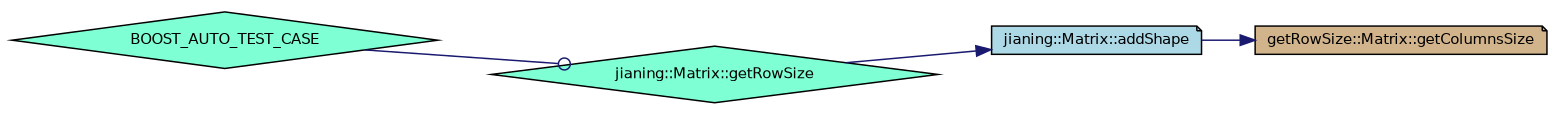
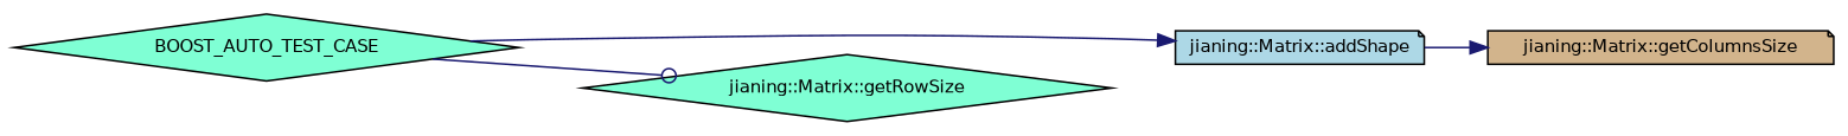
  digraph {
    rankdir=LR
    node [color=black fillcolor=aquamarine fontname=Helvetica fontsize=10 shape=diamond style=filled]
    edge [arrowhead=normal color=midnightblue fontname=Helvetica fontsize=10 labelfontname=Helvetica labelfontsize=10 style=solid]
    n1 [fontcolor=black height=0.2 label=BOOST_AUTO_TEST_CASE width=0.4]
    n2 [fillcolor=lightblue height=0.2 label="jianing::Matrix::addShape" shape=note width=0.4]
    n3 [height=0.2 label="jianing::Matrix::getRowSize" width=0.4]
-   n4 [fillcolor=tan height=0.2 label="getRowSize::Matrix::getColumnsSize" shape=note width=0.4]
-   n3 -> n2
+   n4 [fillcolor=tan height=0.2 label="jianing::Matrix::getColumnsSize" shape=note width=0.4]
+   n1 -> n2
    n1 -> n3 [arrowhead=odot]
    n2 -> n4
  }
